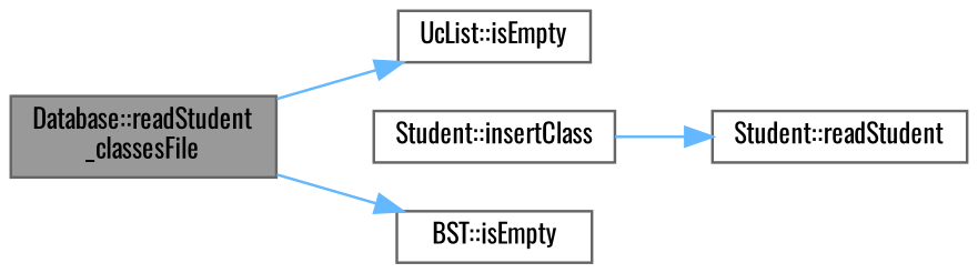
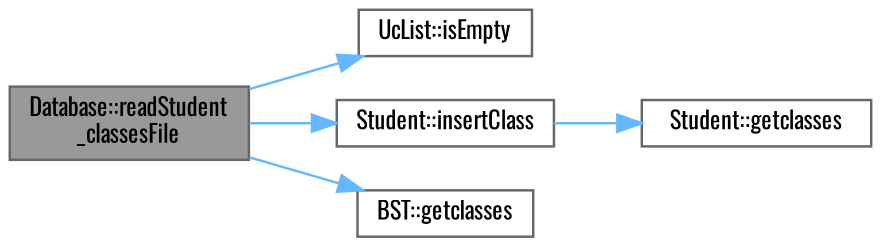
  digraph {
    fontname=Oswald
    rankdir=LR
    node [color=grey40 fillcolor=white fontname=Oswald fontsize=10 shape=box style=filled]
    edge [color=steelblue1 fontname=Oswald fontsize=10 labelfontname=Helvetica labelfontsize=10 style=solid]
    n1 [color=gray40 fillcolor=grey60 fontcolor=black height=0.2 label="Database::readStudent\l_classesFile" width=0.4]
    n2 [height=0.2 label="UcList::isEmpty" width=0.4]
    n3 [height=0.2 label="Student::insertClass" width=0.4]
-   n4 [height=0.2 label="BST::isEmpty" width=0.4]
-   n5 [height=0.2 label="Student::readStudent" width=0.4]
+   n4 [height=0.2 label="BST::getclasses" width=0.4]
+   n5 [height=0.2 label="Student::getclasses" width=0.4]
    n1 -> n2
+   n1 -> n3
    n1 -> n4
    n3 -> n5
  }
